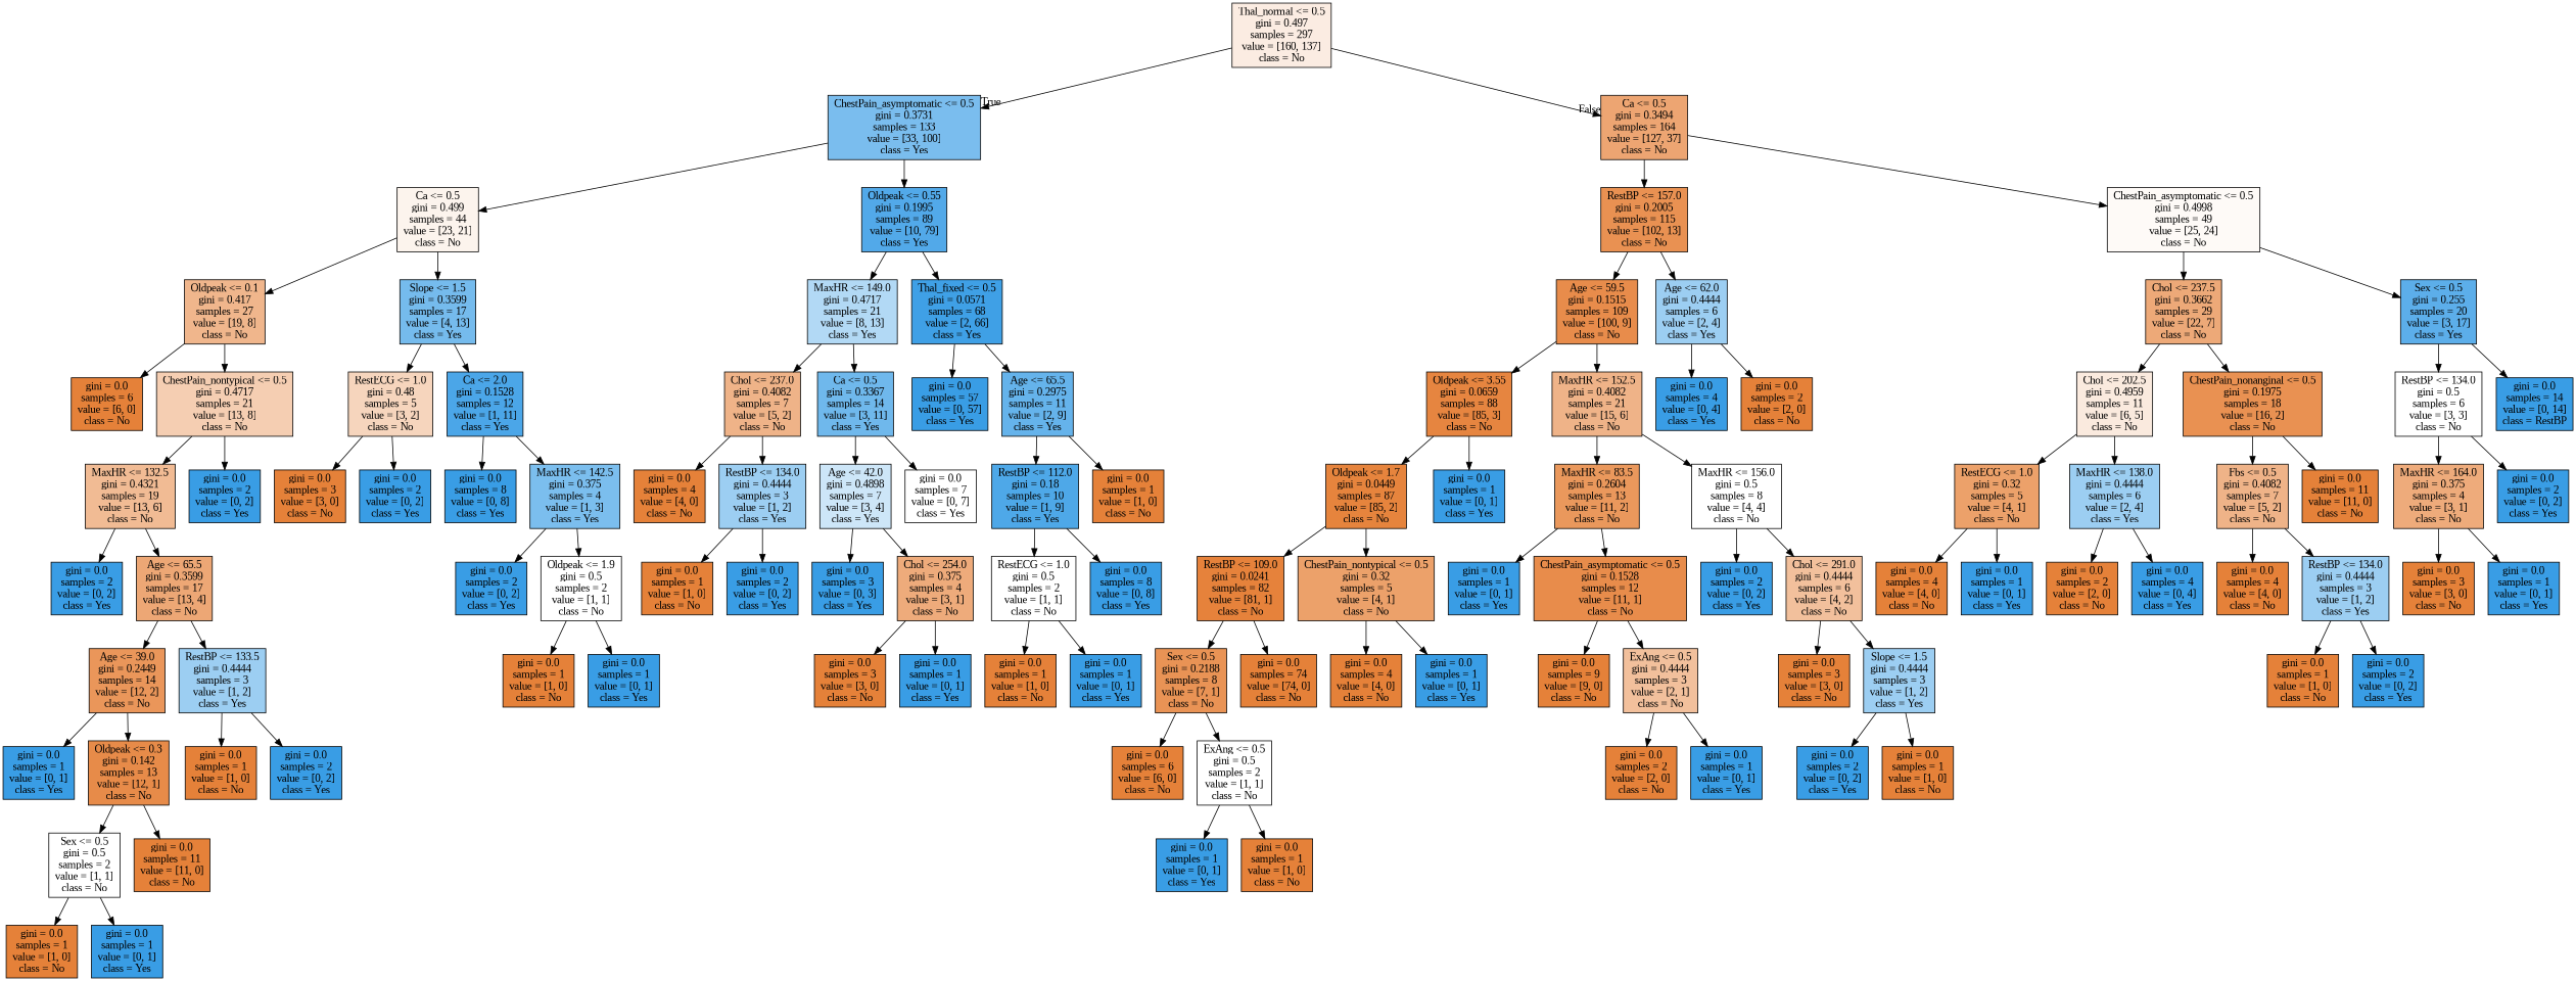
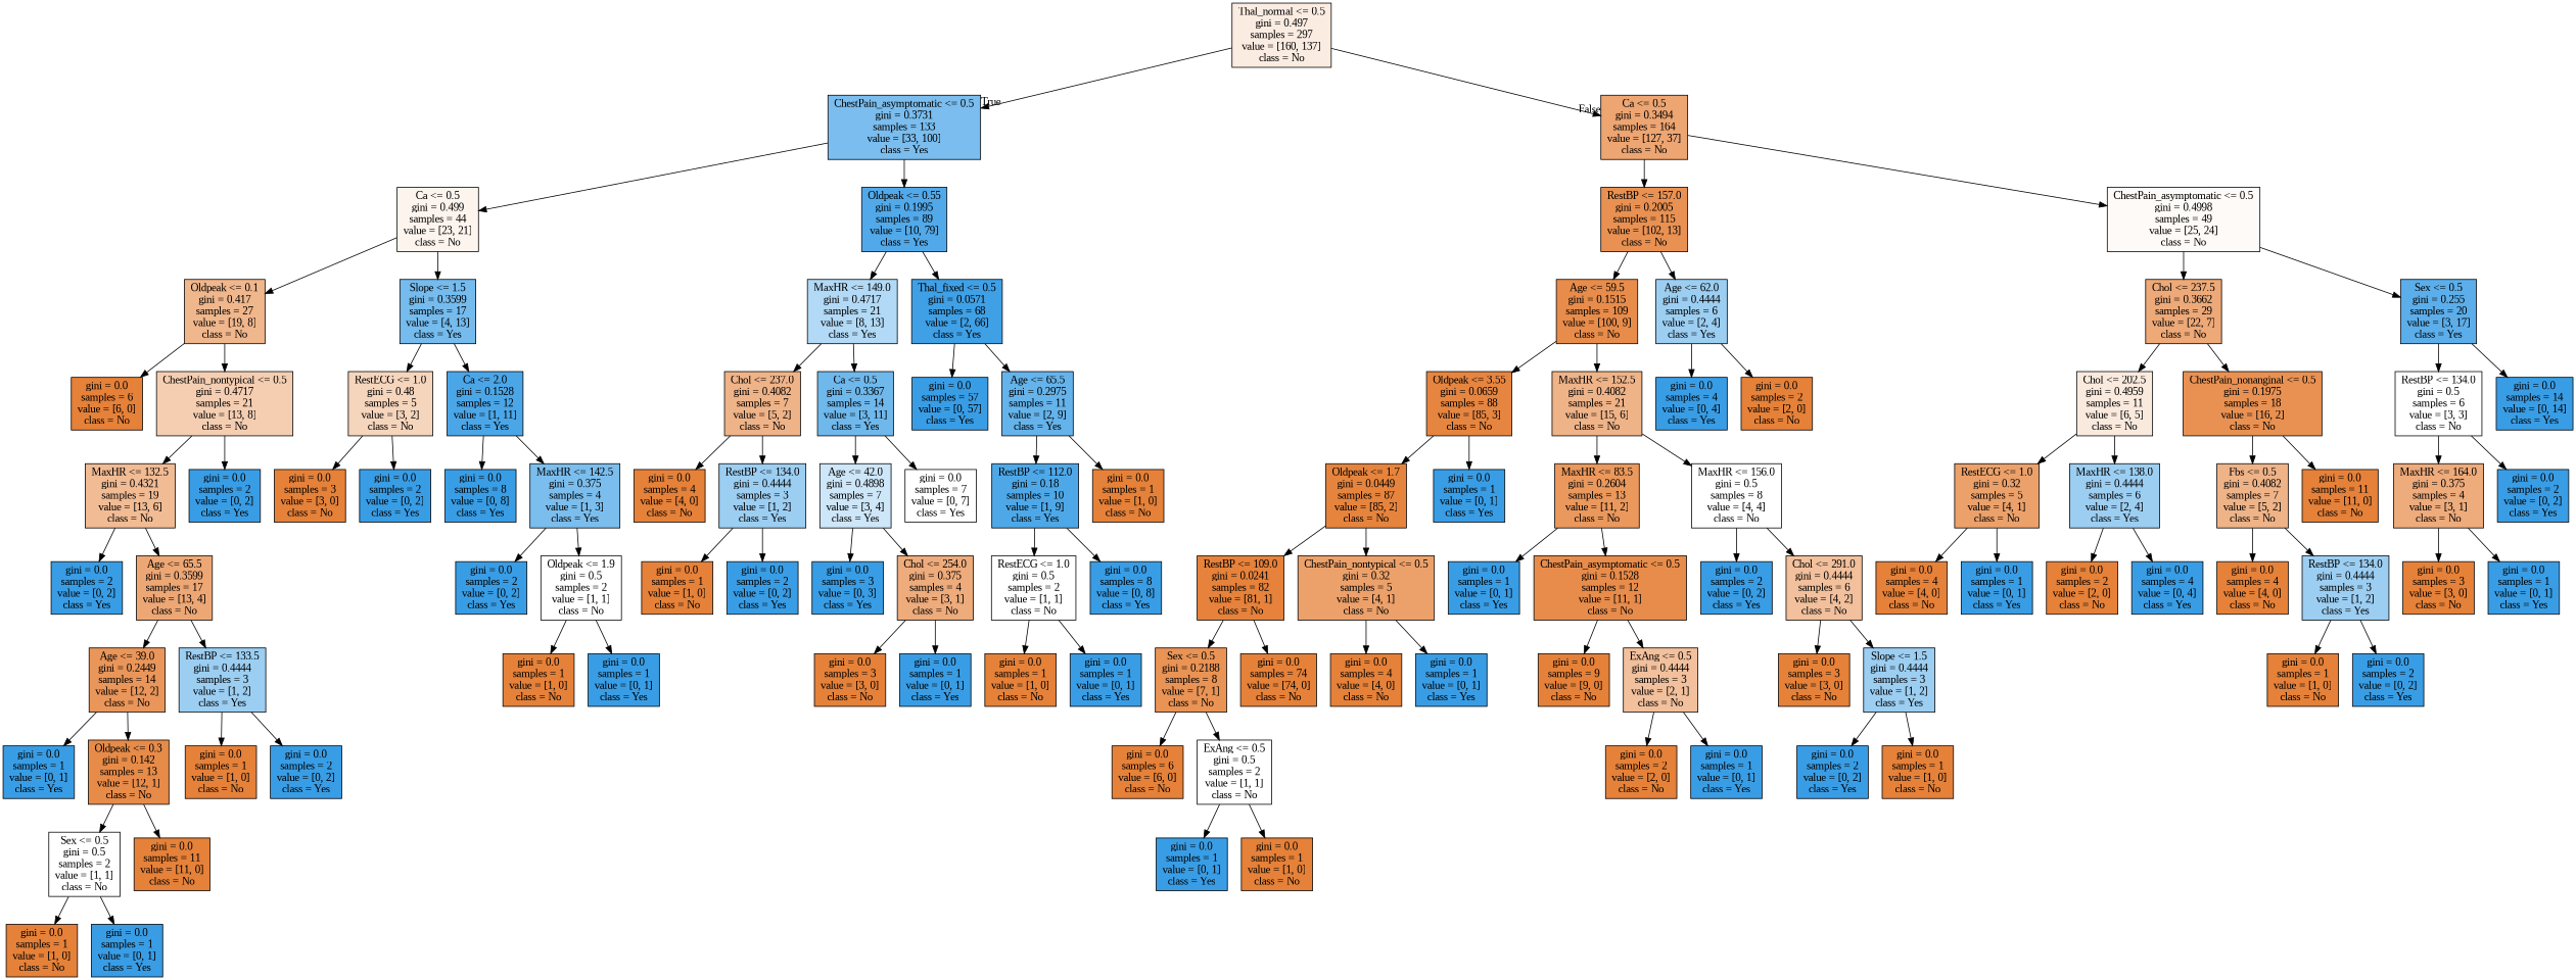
  digraph {
    fontname="Liberation Serif"
    node [color=black fillcolor="#399de5ff" fontname="Liberation Serif" shape=box style=filled]
    edge [fontname="Liberation Serif"]
    n1 [fillcolor="#e5813925" label="Thal_normal <= 0.5\ngini = 0.497\nsamples = 297\nvalue = [160, 137]\nclass = No"]
    n2 [fillcolor="#399de5ab" label="ChestPain_asymptomatic <= 0.5\ngini = 0.3731\nsamples = 133\nvalue = [33, 100]\nclass = Yes"]
    n3 [fillcolor="#e58139b5" label="Ca <= 0.5\ngini = 0.3494\nsamples = 164\nvalue = [127, 37]\nclass = No"]
    n4 [fillcolor="#e5813916" label="Ca <= 0.5\ngini = 0.499\nsamples = 44\nvalue = [23, 21]\nclass = No"]
    n5 [fillcolor="#399de5df" label="Oldpeak <= 0.55\ngini = 0.1995\nsamples = 89\nvalue = [10, 79]\nclass = Yes"]
    n6 [fillcolor="#e58139de" label="RestBP <= 157.0\ngini = 0.2005\nsamples = 115\nvalue = [102, 13]\nclass = No"]
    n7 [fillcolor="#e581390a" label="ChestPain_asymptomatic <= 0.5\ngini = 0.4998\nsamples = 49\nvalue = [25, 24]\nclass = No"]
    n8 [fillcolor="#e5813994" label="Oldpeak <= 0.1\ngini = 0.417\nsamples = 27\nvalue = [19, 8]\nclass = No"]
    n9 [fillcolor="#399de5b1" label="Slope <= 1.5\ngini = 0.3599\nsamples = 17\nvalue = [4, 13]\nclass = Yes"]
    n10 [fillcolor="#399de562" label="MaxHR <= 149.0\ngini = 0.4717\nsamples = 21\nvalue = [8, 13]\nclass = Yes"]
    n11 [fillcolor="#399de5f7" label="Thal_fixed <= 0.5\ngini = 0.0571\nsamples = 68\nvalue = [2, 66]\nclass = Yes"]
    n12 [fillcolor="#e58139ff" label="gini = 0.0\nsamples = 6\nvalue = [6, 0]\nclass = No"]
    n13 [fillcolor="#e5813962" label="ChestPain_nontypical <= 0.5\ngini = 0.4717\nsamples = 21\nvalue = [13, 8]\nclass = No"]
    n14 [fillcolor="#e5813955" label="RestECG <= 1.0\ngini = 0.48\nsamples = 5\nvalue = [3, 2]\nclass = No"]
    n15 [fillcolor="#399de5e8" label="Ca <= 2.0\ngini = 0.1528\nsamples = 12\nvalue = [1, 11]\nclass = Yes"]
    n16 [fillcolor="#e5813989" label="MaxHR <= 132.5\ngini = 0.4321\nsamples = 19\nvalue = [13, 6]\nclass = No"]
    n17 [label="gini = 0.0\nsamples = 2\nvalue = [0, 2]\nclass = Yes"]
    n18 [label="gini = 0.0\nsamples = 2\nvalue = [0, 2]\nclass = Yes"]
    n19 [fillcolor="#e58139b1" label="Age <= 65.5\ngini = 0.3599\nsamples = 17\nvalue = [13, 4]\nclass = No"]
    n20 [fillcolor="#e58139d4" label="Age <= 39.0\ngini = 0.2449\nsamples = 14\nvalue = [12, 2]\nclass = No"]
    n21 [fillcolor="#399de57f" label="RestBP <= 133.5\ngini = 0.4444\nsamples = 3\nvalue = [1, 2]\nclass = Yes"]
    n22 [label="gini = 0.0\nsamples = 1\nvalue = [0, 1]\nclass = Yes"]
    n23 [fillcolor="#e58139ea" label="Oldpeak <= 0.3\ngini = 0.142\nsamples = 13\nvalue = [12, 1]\nclass = No"]
    n24 [fillcolor="#e58139ff" label="gini = 0.0\nsamples = 1\nvalue = [1, 0]\nclass = No"]
    n25 [label="gini = 0.0\nsamples = 2\nvalue = [0, 2]\nclass = Yes"]
    n26 [fillcolor="#e5813900" label="Sex <= 0.5\ngini = 0.5\nsamples = 2\nvalue = [1, 1]\nclass = No"]
    n27 [fillcolor="#e58139ff" label="gini = 0.0\nsamples = 11\nvalue = [11, 0]\nclass = No"]
    n28 [fillcolor="#e58139ff" label="gini = 0.0\nsamples = 1\nvalue = [1, 0]\nclass = No"]
    n29 [label="gini = 0.0\nsamples = 1\nvalue = [0, 1]\nclass = Yes"]
    n30 [fillcolor="#e58139ff" label="gini = 0.0\nsamples = 3\nvalue = [3, 0]\nclass = No"]
    n31 [label="gini = 0.0\nsamples = 2\nvalue = [0, 2]\nclass = Yes"]
    n32 [label="gini = 0.0\nsamples = 8\nvalue = [0, 8]\nclass = Yes"]
    n33 [fillcolor="#399de5aa" label="MaxHR <= 142.5\ngini = 0.375\nsamples = 4\nvalue = [1, 3]\nclass = Yes"]
    n34 [label="gini = 0.0\nsamples = 2\nvalue = [0, 2]\nclass = Yes"]
    n35 [fillcolor="#e5813900" label="Oldpeak <= 1.9\ngini = 0.5\nsamples = 2\nvalue = [1, 1]\nclass = No"]
    n36 [fillcolor="#e58139ff" label="gini = 0.0\nsamples = 1\nvalue = [1, 0]\nclass = No"]
    n37 [label="gini = 0.0\nsamples = 1\nvalue = [0, 1]\nclass = Yes"]
    n38 [fillcolor="#e5813999" label="Chol <= 237.0\ngini = 0.4082\nsamples = 7\nvalue = [5, 2]\nclass = No"]
    n39 [fillcolor="#399de5b9" label="Ca <= 0.5\ngini = 0.3367\nsamples = 14\nvalue = [3, 11]\nclass = Yes"]
    n40 [label="gini = 0.0\nsamples = 57\nvalue = [0, 57]\nclass = Yes"]
    n41 [fillcolor="#399de5c6" label="Age <= 65.5\ngini = 0.2975\nsamples = 11\nvalue = [2, 9]\nclass = Yes"]
    n42 [fillcolor="#e58139ff" label="gini = 0.0\nsamples = 4\nvalue = [4, 0]\nclass = No"]
    n43 [fillcolor="#399de57f" label="RestBP <= 134.0\ngini = 0.4444\nsamples = 3\nvalue = [1, 2]\nclass = Yes"]
    n44 [fillcolor="#399de540" label="Age <= 42.0\ngini = 0.4898\nsamples = 7\nvalue = [3, 4]\nclass = Yes"]
    n45 [fillcolor="#e5813900" label="gini = 0.0\nsamples = 7\nvalue = [0, 7]\nclass = Yes"]
    n46 [fillcolor="#e58139ff" label="gini = 0.0\nsamples = 1\nvalue = [1, 0]\nclass = No"]
    n47 [label="gini = 0.0\nsamples = 2\nvalue = [0, 2]\nclass = Yes"]
    n48 [label="gini = 0.0\nsamples = 3\nvalue = [0, 3]\nclass = Yes"]
    n49 [fillcolor="#e58139aa" label="Chol <= 254.0\ngini = 0.375\nsamples = 4\nvalue = [3, 1]\nclass = No"]
    n50 [fillcolor="#e58139ff" label="gini = 0.0\nsamples = 3\nvalue = [3, 0]\nclass = No"]
    n51 [label="gini = 0.0\nsamples = 1\nvalue = [0, 1]\nclass = Yes"]
    n52 [fillcolor="#399de5e3" label="RestBP <= 112.0\ngini = 0.18\nsamples = 10\nvalue = [1, 9]\nclass = Yes"]
    n53 [fillcolor="#e58139ff" label="gini = 0.0\nsamples = 1\nvalue = [1, 0]\nclass = No"]
    n54 [fillcolor="#e5813900" label="RestECG <= 1.0\ngini = 0.5\nsamples = 2\nvalue = [1, 1]\nclass = No"]
    n55 [label="gini = 0.0\nsamples = 8\nvalue = [0, 8]\nclass = Yes"]
    n56 [fillcolor="#e58139ff" label="gini = 0.0\nsamples = 1\nvalue = [1, 0]\nclass = No"]
    n57 [label="gini = 0.0\nsamples = 1\nvalue = [0, 1]\nclass = Yes"]
    n58 [fillcolor="#e58139e8" label="Age <= 59.5\ngini = 0.1515\nsamples = 109\nvalue = [100, 9]\nclass = No"]
    n59 [fillcolor="#399de57f" label="Age <= 62.0\ngini = 0.4444\nsamples = 6\nvalue = [2, 4]\nclass = Yes"]
    n60 [fillcolor="#e58139ae" label="Chol <= 237.5\ngini = 0.3662\nsamples = 29\nvalue = [22, 7]\nclass = No"]
    n61 [fillcolor="#399de5d2" label="Sex <= 0.5\ngini = 0.255\nsamples = 20\nvalue = [3, 17]\nclass = Yes"]
    n62 [fillcolor="#e58139f6" label="Oldpeak <= 3.55\ngini = 0.0659\nsamples = 88\nvalue = [85, 3]\nclass = No"]
    n63 [fillcolor="#e5813999" label="MaxHR <= 152.5\ngini = 0.4082\nsamples = 21\nvalue = [15, 6]\nclass = No"]
    n64 [label="gini = 0.0\nsamples = 4\nvalue = [0, 4]\nclass = Yes"]
    n65 [fillcolor="#e58139ff" label="gini = 0.0\nsamples = 2\nvalue = [2, 0]\nclass = No"]
    n66 [fillcolor="#e58139f9" label="Oldpeak <= 1.7\ngini = 0.0449\nsamples = 87\nvalue = [85, 2]\nclass = No"]
    n67 [label="gini = 0.0\nsamples = 1\nvalue = [0, 1]\nclass = Yes"]
    n68 [fillcolor="#e58139d1" label="MaxHR <= 83.5\ngini = 0.2604\nsamples = 13\nvalue = [11, 2]\nclass = No"]
    n69 [fillcolor="#e5813900" label="MaxHR <= 156.0\ngini = 0.5\nsamples = 8\nvalue = [4, 4]\nclass = No"]
    n70 [fillcolor="#e58139fc" label="RestBP <= 109.0\ngini = 0.0241\nsamples = 82\nvalue = [81, 1]\nclass = No"]
    n71 [fillcolor="#e58139bf" label="ChestPain_nontypical <= 0.5\ngini = 0.32\nsamples = 5\nvalue = [4, 1]\nclass = No"]
    n72 [fillcolor="#e58139db" label="Sex <= 0.5\ngini = 0.2188\nsamples = 8\nvalue = [7, 1]\nclass = No"]
    n73 [fillcolor="#e58139ff" label="gini = 0.0\nsamples = 74\nvalue = [74, 0]\nclass = No"]
    n74 [fillcolor="#e58139ff" label="gini = 0.0\nsamples = 4\nvalue = [4, 0]\nclass = No"]
    n75 [label="gini = 0.0\nsamples = 1\nvalue = [0, 1]\nclass = Yes"]
    n76 [fillcolor="#e58139ff" label="gini = 0.0\nsamples = 6\nvalue = [6, 0]\nclass = No"]
    n77 [fillcolor="#e5813900" label="ExAng <= 0.5\ngini = 0.5\nsamples = 2\nvalue = [1, 1]\nclass = No"]
    n78 [label="gini = 0.0\nsamples = 1\nvalue = [0, 1]\nclass = Yes"]
    n79 [fillcolor="#e58139ff" label="gini = 0.0\nsamples = 1\nvalue = [1, 0]\nclass = No"]
    n80 [label="gini = 0.0\nsamples = 1\nvalue = [0, 1]\nclass = Yes"]
    n81 [fillcolor="#e58139e8" label="ChestPain_asymptomatic <= 0.5\ngini = 0.1528\nsamples = 12\nvalue = [11, 1]\nclass = No"]
    n82 [label="gini = 0.0\nsamples = 2\nvalue = [0, 2]\nclass = Yes"]
    n83 [fillcolor="#e581397f" label="Chol <= 291.0\ngini = 0.4444\nsamples = 6\nvalue = [4, 2]\nclass = No"]
    n84 [fillcolor="#e58139ff" label="gini = 0.0\nsamples = 9\nvalue = [9, 0]\nclass = No"]
    n85 [fillcolor="#e581397f" label="ExAng <= 0.5\ngini = 0.4444\nsamples = 3\nvalue = [2, 1]\nclass = No"]
    n86 [fillcolor="#e58139ff" label="gini = 0.0\nsamples = 2\nvalue = [2, 0]\nclass = No"]
    n87 [label="gini = 0.0\nsamples = 1\nvalue = [0, 1]\nclass = Yes"]
    n88 [fillcolor="#e58139ff" label="gini = 0.0\nsamples = 3\nvalue = [3, 0]\nclass = No"]
    n89 [fillcolor="#399de57f" label="Slope <= 1.5\ngini = 0.4444\nsamples = 3\nvalue = [1, 2]\nclass = Yes"]
    n90 [label="gini = 0.0\nsamples = 2\nvalue = [0, 2]\nclass = Yes"]
    n91 [fillcolor="#e58139ff" label="gini = 0.0\nsamples = 1\nvalue = [1, 0]\nclass = No"]
    n92 [fillcolor="#e581392a" label="Chol <= 202.5\ngini = 0.4959\nsamples = 11\nvalue = [6, 5]\nclass = No"]
    n93 [fillcolor="#e58139df" label="ChestPain_nonanginal <= 0.5\ngini = 0.1975\nsamples = 18\nvalue = [16, 2]\nclass = No"]
    n94 [fillcolor="#e5813900" label="RestBP <= 134.0\ngini = 0.5\nsamples = 6\nvalue = [3, 3]\nclass = No"]
-   n95 [label="gini = 0.0\nsamples = 14\nvalue = [0, 14]\nclass = RestBP"]
+   n95 [label="gini = 0.0\nsamples = 14\nvalue = [0, 14]\nclass = Yes"]
    n96 [fillcolor="#e58139bf" label="RestECG <= 1.0\ngini = 0.32\nsamples = 5\nvalue = [4, 1]\nclass = No"]
    n97 [fillcolor="#399de57f" label="MaxHR <= 138.0\ngini = 0.4444\nsamples = 6\nvalue = [2, 4]\nclass = Yes"]
    n98 [fillcolor="#e5813999" label="Fbs <= 0.5\ngini = 0.4082\nsamples = 7\nvalue = [5, 2]\nclass = No"]
    n99 [fillcolor="#e58139ff" label="gini = 0.0\nsamples = 11\nvalue = [11, 0]\nclass = No"]
    n100 [fillcolor="#e58139ff" label="gini = 0.0\nsamples = 4\nvalue = [4, 0]\nclass = No"]
    n101 [label="gini = 0.0\nsamples = 1\nvalue = [0, 1]\nclass = Yes"]
    n102 [fillcolor="#e58139ff" label="gini = 0.0\nsamples = 2\nvalue = [2, 0]\nclass = No"]
    n103 [label="gini = 0.0\nsamples = 4\nvalue = [0, 4]\nclass = Yes"]
    n104 [fillcolor="#e58139ff" label="gini = 0.0\nsamples = 4\nvalue = [4, 0]\nclass = No"]
    n105 [fillcolor="#399de57f" label="RestBP <= 134.0\ngini = 0.4444\nsamples = 3\nvalue = [1, 2]\nclass = Yes"]
    n106 [fillcolor="#e58139ff" label="gini = 0.0\nsamples = 1\nvalue = [1, 0]\nclass = No"]
    n107 [label="gini = 0.0\nsamples = 2\nvalue = [0, 2]\nclass = Yes"]
    n108 [fillcolor="#e58139aa" label="MaxHR <= 164.0\ngini = 0.375\nsamples = 4\nvalue = [3, 1]\nclass = No"]
    n109 [label="gini = 0.0\nsamples = 2\nvalue = [0, 2]\nclass = Yes"]
    n110 [fillcolor="#e58139ff" label="gini = 0.0\nsamples = 3\nvalue = [3, 0]\nclass = No"]
    n111 [label="gini = 0.0\nsamples = 1\nvalue = [0, 1]\nclass = Yes"]
    n1 -> n2 [headlabel=True labelangle=45 labeldistance=2.5]
    n1 -> n3 [headlabel=False labelangle=-45 labeldistance=2.5]
    n2 -> n4
    n2 -> n5
    n3 -> n6
    n3 -> n7
    n4 -> n8
    n4 -> n9
    n5 -> n10
    n5 -> n11
    n6 -> n58
    n6 -> n59
    n7 -> n60
    n7 -> n61
    n8 -> n12
    n8 -> n13
    n9 -> n14
    n9 -> n15
    n10 -> n38
    n10 -> n39
    n11 -> n40
    n11 -> n41
    n13 -> n16
    n13 -> n17
    n14 -> n30
    n14 -> n31
    n15 -> n32
    n15 -> n33
    n16 -> n18
    n16 -> n19
    n19 -> n20
    n19 -> n21
    n20 -> n22
    n20 -> n23
    n21 -> n24
    n21 -> n25
    n23 -> n26
    n23 -> n27
    n26 -> n28
    n26 -> n29
    n33 -> n34
    n33 -> n35
    n35 -> n36
    n35 -> n37
    n38 -> n42
    n38 -> n43
    n39 -> n44
    n39 -> n45
    n41 -> n52
    n41 -> n53
    n43 -> n46
    n43 -> n47
    n44 -> n48
    n44 -> n49
    n49 -> n50
    n49 -> n51
    n52 -> n54
    n52 -> n55
    n54 -> n56
    n54 -> n57
    n58 -> n62
    n58 -> n63
    n59 -> n64
    n59 -> n65
    n60 -> n92
    n60 -> n93
    n61 -> n94
    n61 -> n95
    n62 -> n66
    n62 -> n67
    n63 -> n68
    n63 -> n69
    n66 -> n70
    n66 -> n71
    n68 -> n80
    n68 -> n81
    n69 -> n82
    n69 -> n83
    n70 -> n72
    n70 -> n73
    n71 -> n74
    n71 -> n75
    n72 -> n76
    n72 -> n77
    n77 -> n78
    n77 -> n79
    n81 -> n84
    n81 -> n85
    n83 -> n88
    n83 -> n89
    n85 -> n86
    n85 -> n87
    n89 -> n90
    n89 -> n91
    n92 -> n96
    n92 -> n97
    n93 -> n98
    n93 -> n99
    n94 -> n108
    n94 -> n109
    n96 -> n100
    n96 -> n101
    n97 -> n102
    n97 -> n103
    n98 -> n104
    n98 -> n105
    n105 -> n106
    n105 -> n107
    n108 -> n110
    n108 -> n111
  }
